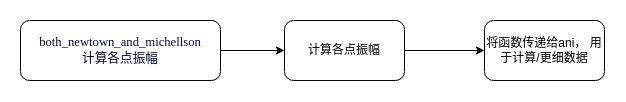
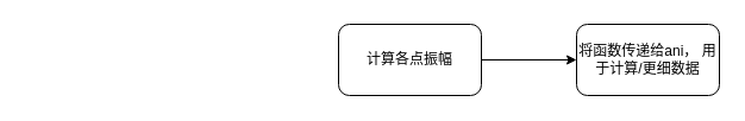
  <mxCell id="0" />
  <mxCell id="1" parent="0" />
- <mxCell id="2" style="edgeStyle=orthogonalEdgeStyle;rounded=0;orthogonalLoop=1;jettySize=auto;html=1;exitX=1;exitY=0.5;exitDx=0;exitDy=0;entryX=0;entryY=0.5;entryDx=0;entryDy=0;" edge="1" parent="1" source="3" target="5"><mxGeometry relative="1" as="geometry" /></mxCell>
- <mxCell id="3" value="&lt;span style=&quot;font-size:9.5pt;font-family:Consolas;&lt;br/&gt;mso-fareast-font-family:宋体;mso-bidi-font-family:宋体;color:#05073B;mso-ansi-language:&lt;br/&gt;DE;mso-fareast-language:ZH-CN;mso-bidi-language:AR-SA&quot; lang=&quot;DE&quot;&gt;both_newtown_and_michellson&lt;/span&gt;&lt;div&gt;&lt;span style=&quot;font-size:9.5pt;font-family:Consolas;&lt;br/&gt;mso-fareast-font-family:宋体;mso-bidi-font-family:宋体;color:#05073B;mso-ansi-language:&lt;br/&gt;DE;mso-fareast-language:ZH-CN;mso-bidi-language:AR-SA&quot; lang=&quot;DE&quot;&gt;计算各点振幅&lt;/span&gt;&lt;/div&gt;" style="rounded=1;whiteSpace=wrap;html=1;" vertex="1" parent="1"><mxGeometry x="20" y="20" width="200" height="60" as="geometry" /></mxCell>
  <mxCell id="4" style="edgeStyle=orthogonalEdgeStyle;rounded=0;orthogonalLoop=1;jettySize=auto;html=1;entryX=0;entryY=0.5;entryDx=0;entryDy=0;" edge="1" parent="1" source="5" target="6"><mxGeometry relative="1" as="geometry" /></mxCell>
  <mxCell id="5" value="计算各点振幅" style="rounded=1;whiteSpace=wrap;html=1;" vertex="1" parent="1"><mxGeometry x="284" y="20" width="120" height="60" as="geometry" /></mxCell>
  <mxCell id="6" value="将函数传递给ani， 用于计算/更细数据" style="rounded=1;whiteSpace=wrap;html=1;" vertex="1" parent="1"><mxGeometry x="484" y="20" width="120" height="60" as="geometry" /></mxCell>
